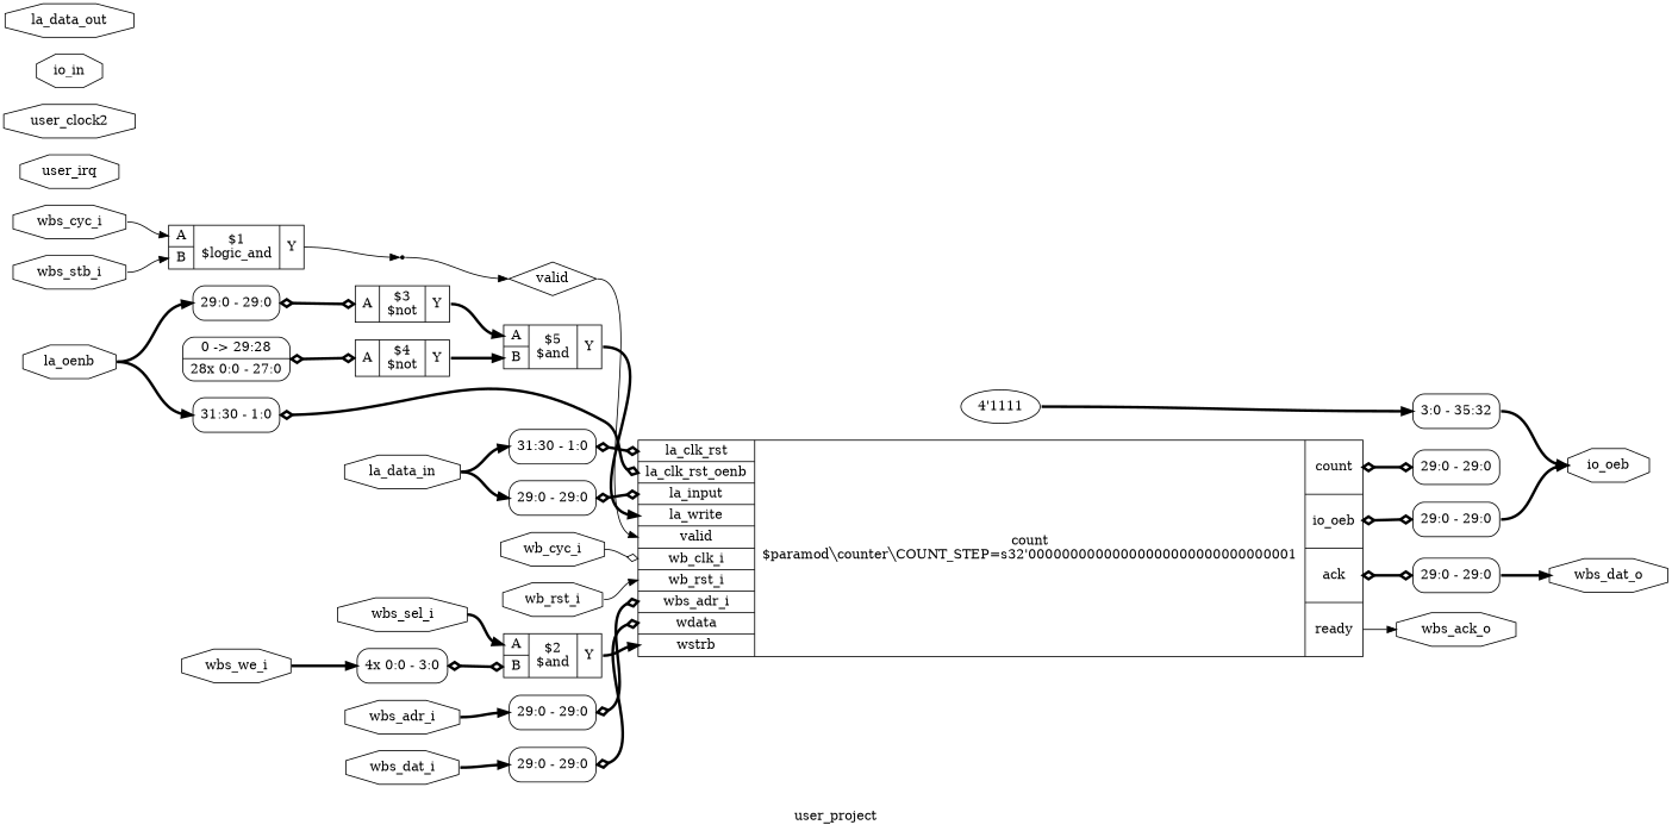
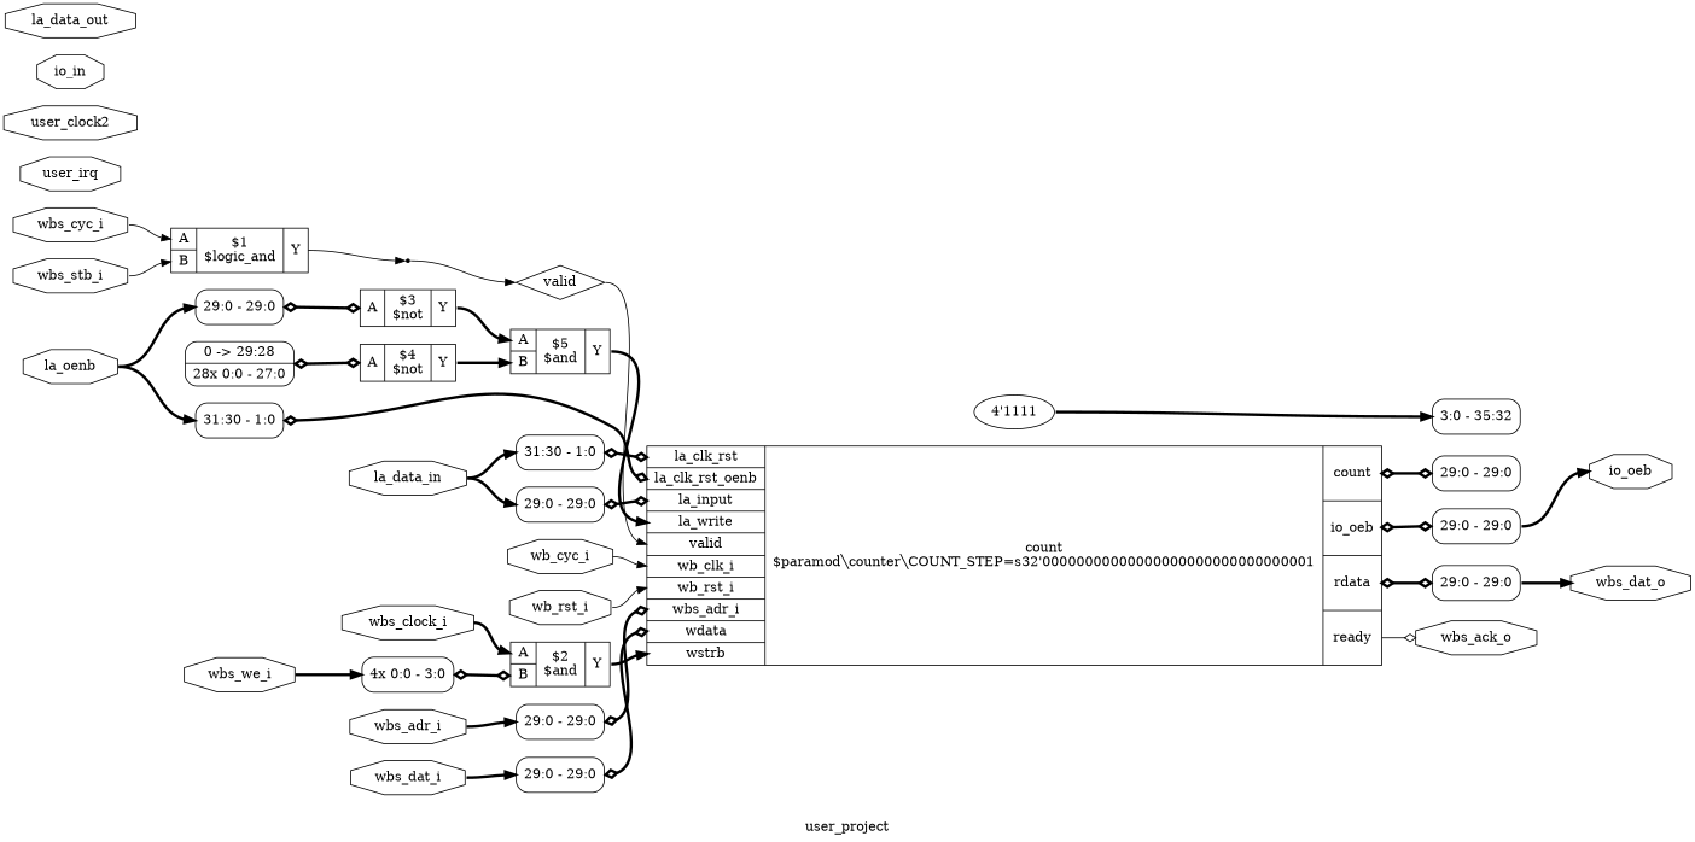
  digraph {
    label=user_project
    rankdir=LR
    remincross=true
    node [color=black fontcolor=black shape=record]
    edge [color=black fontcolor=black headport=w tailport=e style="setlinewidth(3)"]
    n1 [label=valid shape=diamond]
-   n2 [label="{{<p32> la_clk_rst|<p33> la_clk_rst_oenb|<p34> la_input|<p35> la_write|<p6> valid|<p24> wb_clk_i|<p23> wb_rst_i|<p17> wbs_adr_i|<p36> wdata|<p37> wstrb}|count\n$paramod&#9586;counter&#9586;COUNT_STEP=s32'00000000000000000000000000000001|{<p38> count|<p9> io_oeb|<p39> ack|<p40> ready}}" color="" fontcolor=""]
+   n2 [label="{{<p32> la_clk_rst|<p33> la_clk_rst_oenb|<p34> la_input|<p35> la_write|<p6> valid|<p24> wb_clk_i|<p23> wb_rst_i|<p17> wbs_adr_i|<p36> wdata|<p37> wstrb}|count\n$paramod&#9586;counter&#9586;COUNT_STEP=s32'00000000000000000000000000000001|{<p38> count|<p9> io_oeb|<p39> rdata|<p40> ready}}" color="" fontcolor=""]
    n3 [label="0 -&gt; 29:28 |<s27> 28x 0:0 - 27:0 " style=rounded]
    n4 [label="{{<p25> A}|$4\n$not|{<p27> Y}}" color="" fontcolor=""]
    n5 [label=wbs_ack_o shape=octagon]
    n6 [label="<s0> 29:0 - 29:0 " style=rounded]
    n7 [label="<s0> 29:0 - 29:0 " style=rounded]
    n8 [label="<s0> 29:0 - 29:0 " style=rounded]
    n9 [label=user_irq shape=octagon]
    n10 [label=user_clock2 shape=octagon]
    n11 [label=io_oeb shape=octagon]
    n12 [label=io_in shape=octagon]
    n13 [label=la_oenb shape=octagon]
    n14 [label="<s0> 29:0 - 29:0 " style=rounded]
    n15 [label="<s0> 31:30 - 1:0 " style=rounded]
    n16 [label="{{<p25> A}|$3\n$not|{<p27> Y}}" color="" fontcolor=""]
    n17 [label=la_data_out shape=octagon]
    n18 [label=la_data_in shape=octagon]
    n19 [label="<s0> 29:0 - 29:0 " style=rounded]
    n20 [label="<s0> 31:30 - 1:0 " style=rounded]
    n21 [label=wbs_dat_o shape=octagon]
    n22 [label=wbs_adr_i shape=octagon]
    n23 [label="<s0> 29:0 - 29:0 " style=rounded]
    n24 [label=wbs_dat_i shape=octagon]
    n25 [label="<s0> 29:0 - 29:0 " style=rounded]
-   n26 [label=wbs_sel_i shape=octagon]
+   n26 [label=wbs_clock_i shape=octagon]
    n27 [label="{{<p25> A|<p26> B}|$2\n$and|{<p27> Y}}" color="" fontcolor=""]
    n28 [label=wbs_we_i shape=octagon]
    n29 [label="<s3> 4x 0:0 - 3:0 " style=rounded]
    n30 [label=wbs_cyc_i shape=octagon]
    n31 [label="{{<p25> A|<p26> B}|$1\n$logic_and|{<p27> Y}}" color="" fontcolor=""]
    x11 [shape=point color="" fontcolor=""]
    n33 [label=wbs_stb_i shape=octagon]
    n34 [label=wb_rst_i shape=octagon]
    n35 [label=wb_cyc_i shape=octagon]
    n36 [label="{{<p25> A|<p26> B}|$5\n$and|{<p27> Y}}" color="" fontcolor=""]
    n37 [label="4'1111" color="" fontcolor="" shape=""]
    n38 [label="<s0> 3:0 - 35:32 " style=rounded]
    n1 -> n2 [headport="p6:w" style=""]
-   n2 -> n5 [tailport="p40:e" style=""]
+   n2 -> n5 [tailport="p40:e" arrowhead=odiamond style=""]
    n2 -> n6 [arrowhead=odiamond arrowtail=odiamond dir=both tailport="p9:e"]
    n2 -> n7 [arrowhead=odiamond arrowtail=odiamond dir=both tailport="p38:e"]
    n2 -> n8 [arrowhead=odiamond arrowtail=odiamond dir=both tailport="p39:e"]
    n3 -> n4 [arrowhead=odiamond arrowtail=odiamond dir=both headport="p25:w"]
    n4 -> n36 [headport="p26:w" tailport="p27:e"]
    n6 -> n11 [tailport="s0:e"]
    n8 -> n21 [tailport="s0:e"]
    n13 -> n14 [headport="s0:w"]
    n13 -> n15 [headport="s0:w"]
    n14 -> n16 [arrowhead=odiamond arrowtail=odiamond dir=both headport="p25:w"]
    n15 -> n2 [arrowhead=odiamond arrowtail=odiamond dir=both headport="p33:w"]
    n16 -> n36 [headport="p25:w" tailport="p27:e"]
    n18 -> n19 [headport="s0:w"]
    n18 -> n20 [headport="s0:w"]
    n19 -> n2 [arrowhead=odiamond arrowtail=odiamond dir=both headport="p34:w"]
    n20 -> n2 [arrowhead=odiamond arrowtail=odiamond dir=both headport="p32:w"]
    n22 -> n23 [headport="s0:w"]
    n23 -> n2 [arrowhead=odiamond arrowtail=odiamond dir=both headport="p17:w"]
    n24 -> n25 [headport="s0:w"]
    n25 -> n2 [arrowhead=odiamond arrowtail=odiamond dir=both headport="p36:w"]
    n26 -> n27 [headport="p25:w"]
    n27 -> n2 [headport="p37:w" tailport="p27:e"]
    n28 -> n29 [headport="s3:w"]
    n29 -> n27 [arrowhead=odiamond arrowtail=odiamond dir=both headport="p26:w"]
    n30 -> n31 [headport="p25:w" style=""]
    n31 -> x11 [tailport="p27:e" style=""]
    x11 -> n1 [style=""]
    n33 -> n31 [headport="p26:w" style=""]
    n34 -> n2 [headport="p23:w" style=""]
-   n35 -> n2 [headport="p24:w" arrowhead=odiamond style=""]
+   n35 -> n2 [headport="p24:w" style=""]
    n36 -> n2 [headport="p35:w" tailport="p27:e"]
    n37 -> n38
-   n38 -> n11 [tailport="s0:e"]
  }
